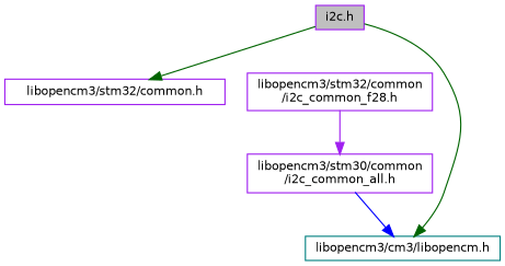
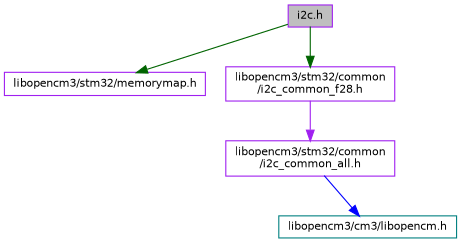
  digraph {
    node [color=purple fillcolor=white fontname=Helvetica fontsize=10 shape=record style=filled]
    edge [color=darkgreen fontname=Helvetica fontsize=10 labelfontname=Helvetica labelfontsize=10 style=solid]
    n1 [fillcolor=grey75 fontcolor=black height=0.2 label="i2c.h" width=0.4]
-   n2 [height=0.2 label="libopencm3/stm32/common.h" width=0.4]
+   n2 [height=0.2 label="libopencm3/stm32/memorymap.h" width=0.4]
    n3 [height=0.2 label="libopencm3/stm32/common\l/i2c_common_f28.h" width=0.4]
-   n4 [height=0.2 label="libopencm3/stm30/common\l/i2c_common_all.h" width=0.4]
+   n4 [height=0.2 label="libopencm3/stm32/common\l/i2c_common_all.h" width=0.4]
    n5 [color=teal height=0.2 label="libopencm3/cm3/libopencm.h" width=0.4]
    n1 -> n2
-   n1 -> n5
+   n1 -> n3
    n3 -> n4 [color=purple]
    n4 -> n5 [color=blue]
  }
